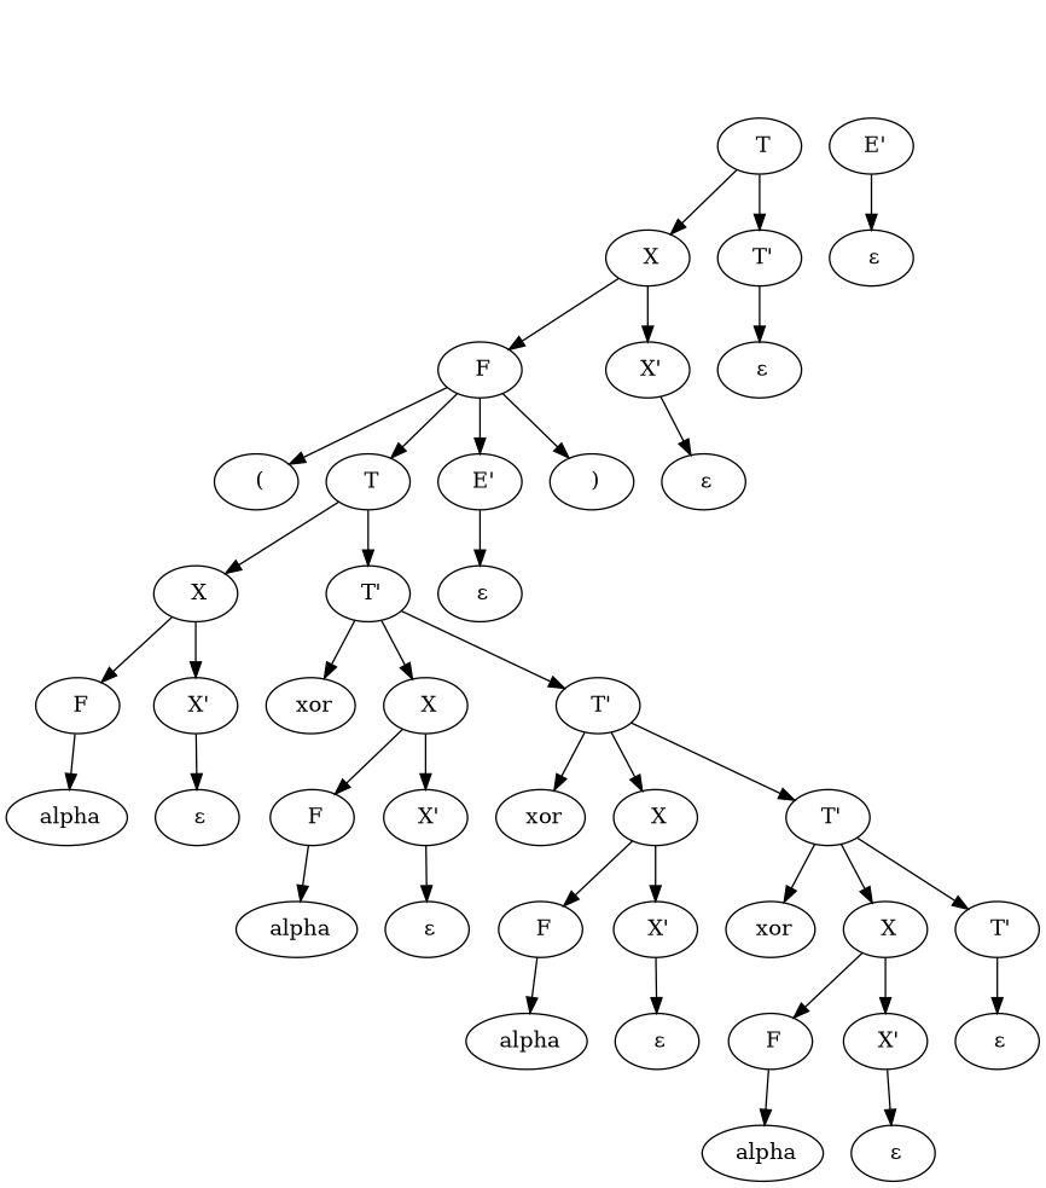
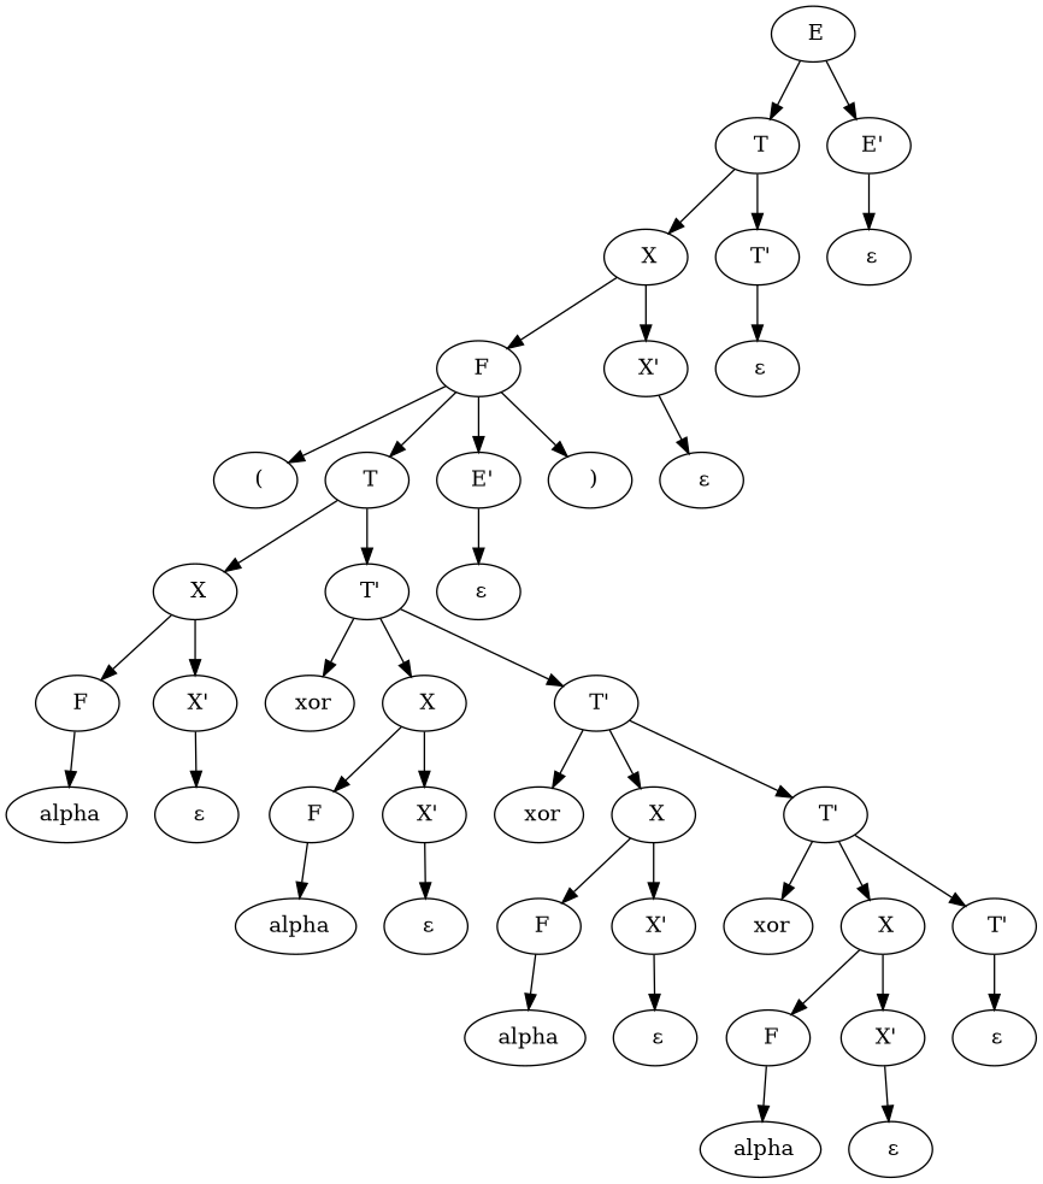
  digraph {
+   n1 [label=" E"]
    n2 [label=" T"]
    n3 [label=" E'"]
    n4 [label=" X"]
    n5 [label=" T'"]
    n6 [label=" F"]
    n7 [label=" X'"]
    n8 [label=" ("]
    n9 [label=" T"]
    n10 [label=" E'"]
    n11 [label=" )"]
    n12 [label=" X"]
    n13 [label=" T'"]
    n14 [label=" F"]
    n15 [label=" X'"]
    n16 [label=" alpha"]
    n17 [label=" ε"]
    n18 [label=" xor"]
    n19 [label=" X"]
    n20 [label=" T'"]
    n21 [label=" F"]
    n22 [label=" X'"]
    n23 [label=" alpha"]
    n24 [label=" ε"]
    n25 [label=" xor"]
    n26 [label=" X"]
    n27 [label=" T'"]
    n28 [label=" F"]
    n29 [label=" X'"]
    n30 [label=" alpha"]
    n31 [label=" ε"]
    n32 [label=" xor"]
    n33 [label=" X"]
    n34 [label=" T'"]
    n35 [label=" F"]
    n36 [label=" X'"]
    n37 [label=" alpha"]
    n38 [label=" ε"]
    n39 [label=" ε"]
    n40 [label=" ε"]
    n41 [label=" ε"]
    n42 [label=" ε"]
    n43 [label=" ε"]
+   n1 -> n2
+   n1 -> n3
    n2 -> n4
    n2 -> n5
    n3 -> n43
    n4 -> n6
    n4 -> n7
    n5 -> n42
    n6 -> n8
    n6 -> n9
    n6 -> n10
    n6 -> n11
    n7 -> n41
    n9 -> n12
    n9 -> n13
    n10 -> n40
    n12 -> n14
    n12 -> n15
    n13 -> n18
    n13 -> n19
    n13 -> n20
    n14 -> n16
    n15 -> n17
    n19 -> n21
    n19 -> n22
    n20 -> n25
    n20 -> n26
    n20 -> n27
    n21 -> n23
    n22 -> n24
    n26 -> n28
    n26 -> n29
    n27 -> n32
    n27 -> n33
    n27 -> n34
    n28 -> n30
    n29 -> n31
    n33 -> n35
    n33 -> n36
    n34 -> n39
    n35 -> n37
    n36 -> n38
  }
